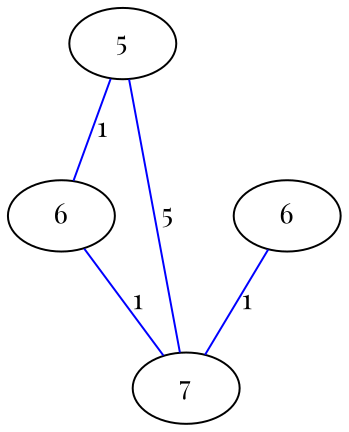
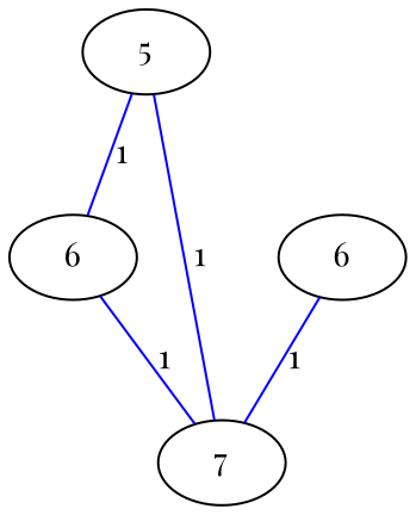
  graph {
    fontname="Playfair Display"
    node [fontname="Playfair Display"]
    edge [color=blue fontname="Playfair Display"]
    n1 [label=5]
    n2 [label=6]
    n3 [label=7]
    n4 [label=6]
    n1 -- n2 [label=1]
-   n1 -- n3 [label=5]
+   n1 -- n3 [label=1]
    n2 -- n3 [label=1]
    n4 -- n3 [label=1]
  }
